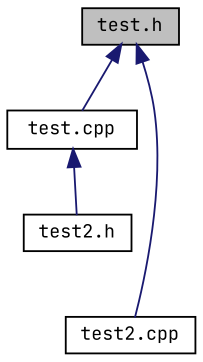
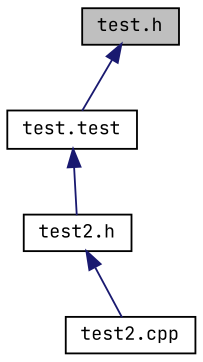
  digraph {
    fontname="JetBrains Mono"
    node [color=black fillcolor=white fontname="JetBrains Mono" fontsize=10 shape=record style=filled]
    edge [color=midnightblue dir=back fontname="JetBrains Mono" fontsize=10 labelfontname=Helvetica labelfontsize=10 style=solid]
    n1 [fillcolor=grey75 fontcolor=black height=0.2 label="test.h" width=0.4]
-   n2 [height=0.2 label="test.cpp" width=0.4]
+   n2 [height=0.2 label="test.test" width=0.4]
    n3 [height=0.2 label="test2.h" width=0.4]
    n4 [height=0.2 label="test2.cpp" width=0.4]
    n1 -> n2
    n2 -> n3
-   n1 -> n4
+   n3 -> n4
  }
